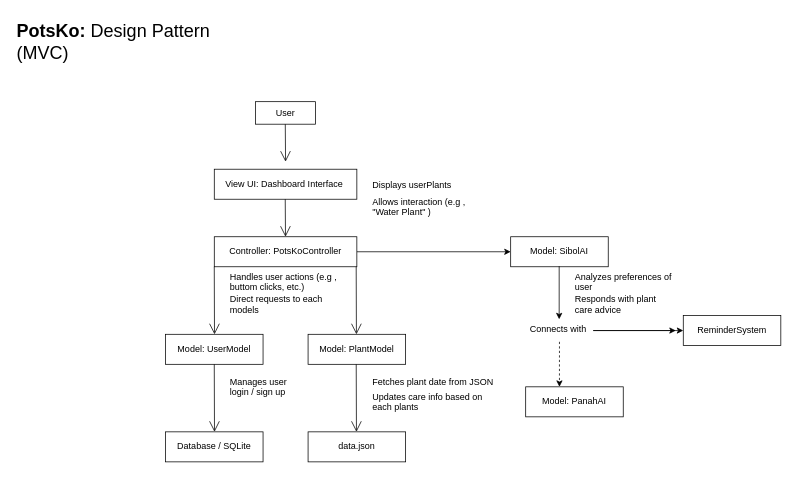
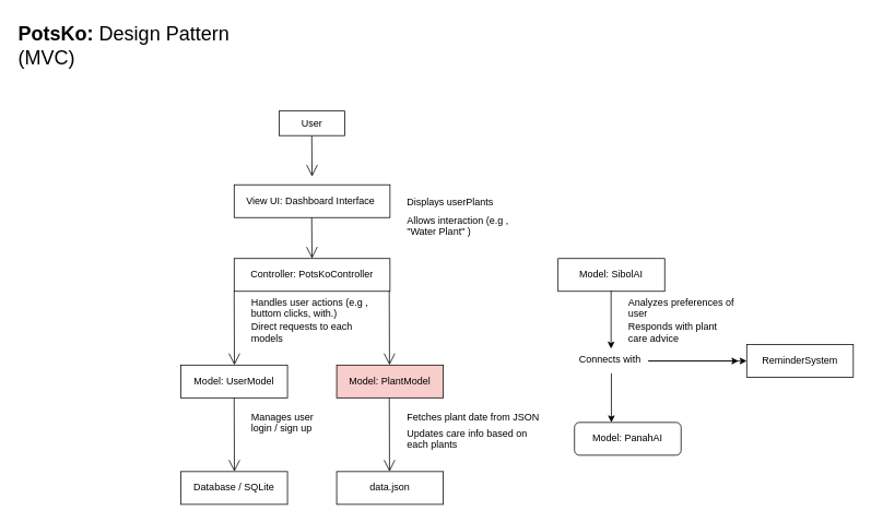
  <mxCell id="0" />
  <mxCell id="1" parent="0" />
  <mxCell id="2" value="&lt;h1 style=&quot;margin-top: 0px;&quot;&gt;PotsKo: &lt;span style=&quot;font-weight: 400;&quot;&gt;Design Pattern (MVC)&amp;nbsp;&lt;/span&gt;&amp;nbsp;&lt;span style=&quot;font-weight: normal;&quot;&gt;&amp;nbsp;&lt;/span&gt;&lt;/h1&gt;" style="text;html=1;whiteSpace=wrap;overflow=hidden;rounded=0;" vertex="1" parent="1"><mxGeometry x="20" y="20" width="260" height="70" as="geometry" /></mxCell>
  <mxCell id="3" value="User" style="html=1;whiteSpace=wrap;" vertex="1" parent="1"><mxGeometry x="340" y="135" width="80" height="30" as="geometry" /></mxCell>
  <mxCell id="4" value="" style="endArrow=open;endFill=1;endSize=12;html=1;" edge="1" parent="1"><mxGeometry width="160" relative="1" as="geometry"><mxPoint x="379.64" y="165" as="sourcePoint" /><mxPoint x="380" y="215" as="targetPoint" /></mxGeometry></mxCell>
  <mxCell id="5" value="View UI: Dashboard Interface&amp;nbsp;" style="html=1;whiteSpace=wrap;" vertex="1" parent="1"><mxGeometry x="285" y="225" width="190" height="40" as="geometry" /></mxCell>
  <mxCell id="6" value="Displays userPlants" style="text;strokeColor=none;fillColor=none;align=left;verticalAlign=top;spacingLeft=4;spacingRight=4;overflow=hidden;rotatable=0;points=[[0,0.5],[1,0.5]];portConstraint=eastwest;whiteSpace=wrap;html=1;" vertex="1" parent="1"><mxGeometry x="490" y="232" width="120" height="33" as="geometry" /></mxCell>
  <mxCell id="7" value="Allows interaction (e.g , &quot;Water Plant&quot; )" style="text;strokeColor=none;fillColor=none;align=left;verticalAlign=top;spacingLeft=4;spacingRight=4;overflow=hidden;rotatable=0;points=[[0,0.5],[1,0.5]];portConstraint=eastwest;whiteSpace=wrap;html=1;" vertex="1" parent="1"><mxGeometry x="490" y="255" width="140" height="40" as="geometry" /></mxCell>
  <mxCell id="8" value="" style="endArrow=open;endFill=1;endSize=12;html=1;" edge="1" parent="1"><mxGeometry width="160" relative="1" as="geometry"><mxPoint x="379.57" y="265" as="sourcePoint" /><mxPoint x="379.93" y="315" as="targetPoint" /></mxGeometry></mxCell>
- <mxCell id="9" style="edgeStyle=none;html=1;exitX=1;exitY=0.5;exitDx=0;exitDy=0;entryX=0;entryY=0.5;entryDx=0;entryDy=0;" edge="1" parent="1" source="10" target="17"><mxGeometry relative="1" as="geometry"><mxPoint x="610" y="335.368" as="targetPoint" /></mxGeometry></mxCell>
  <mxCell id="10" value="Controller: PotsKoController" style="html=1;whiteSpace=wrap;" vertex="1" parent="1"><mxGeometry x="285" y="315" width="190" height="40" as="geometry" /></mxCell>
  <mxCell id="11" value="" style="endArrow=open;endFill=1;endSize=12;html=1;" edge="1" parent="1"><mxGeometry width="160" relative="1" as="geometry"><mxPoint x="285" y="355" as="sourcePoint" /><mxPoint x="285.3" y="445" as="targetPoint" /></mxGeometry></mxCell>
- <mxCell id="12" value="Handles user actions (e.g , buttom clicks, etc.)&amp;nbsp;" style="text;strokeColor=none;fillColor=none;align=left;verticalAlign=top;spacingLeft=4;spacingRight=4;overflow=hidden;rotatable=0;points=[[0,0.5],[1,0.5]];portConstraint=eastwest;whiteSpace=wrap;html=1;" vertex="1" parent="1"><mxGeometry x="300" y="355" width="160" height="40" as="geometry" /></mxCell>
+ <mxCell id="12" value="Handles user actions (e.g , buttom clicks, with.)&amp;nbsp;" style="text;strokeColor=none;fillColor=none;align=left;verticalAlign=top;spacingLeft=4;spacingRight=4;overflow=hidden;rotatable=0;points=[[0,0.5],[1,0.5]];portConstraint=eastwest;whiteSpace=wrap;html=1;" vertex="1" parent="1"><mxGeometry x="300" y="355" width="160" height="40" as="geometry" /></mxCell>
  <mxCell id="13" value="Direct requests to each models&amp;nbsp;" style="text;strokeColor=none;fillColor=none;align=left;verticalAlign=top;spacingLeft=4;spacingRight=4;overflow=hidden;rotatable=0;points=[[0,0.5],[1,0.5]];portConstraint=eastwest;whiteSpace=wrap;html=1;" vertex="1" parent="1"><mxGeometry x="300" y="385" width="160" height="40" as="geometry" /></mxCell>
  <mxCell id="14" value="Model: UserModel" style="html=1;whiteSpace=wrap;" vertex="1" parent="1"><mxGeometry x="220" y="445" width="130" height="40" as="geometry" /></mxCell>
  <mxCell id="15" value="" style="endArrow=open;endFill=1;endSize=12;html=1;" edge="1" parent="1"><mxGeometry width="160" relative="1" as="geometry"><mxPoint x="474.13" y="355" as="sourcePoint" /><mxPoint x="474.43" y="445" as="targetPoint" /></mxGeometry></mxCell>
- <mxCell id="16" value="Model: PlantModel" style="html=1;whiteSpace=wrap;" vertex="1" parent="1"><mxGeometry x="410" y="445" width="130" height="40" as="geometry" /></mxCell>
+ <mxCell id="16" value="Model: PlantModel" style="html=1;whiteSpace=wrap;fillColor=#f8cecc;" vertex="1" parent="1"><mxGeometry x="410" y="445" width="130" height="40" as="geometry" /></mxCell>
  <mxCell id="17" value="Model: SibolAI" style="html=1;whiteSpace=wrap;" vertex="1" parent="1"><mxGeometry x="680" y="315" width="130" height="40" as="geometry" /></mxCell>
  <mxCell id="18" value="" style="endArrow=open;endFill=1;endSize=12;html=1;" edge="1" parent="1"><mxGeometry width="160" relative="1" as="geometry"><mxPoint x="285" y="485" as="sourcePoint" /><mxPoint x="285.3" y="575" as="targetPoint" /></mxGeometry></mxCell>
  <mxCell id="19" value="Manages user login / sign up" style="text;strokeColor=none;fillColor=none;align=left;verticalAlign=top;spacingLeft=4;spacingRight=4;overflow=hidden;rotatable=0;points=[[0,0.5],[1,0.5]];portConstraint=eastwest;whiteSpace=wrap;html=1;" vertex="1" parent="1"><mxGeometry x="300" y="495" width="90" height="40" as="geometry" /></mxCell>
  <mxCell id="20" value="Database / SQLite" style="html=1;whiteSpace=wrap;" vertex="1" parent="1"><mxGeometry x="220" y="575" width="130" height="40" as="geometry" /></mxCell>
  <mxCell id="21" value="" style="endArrow=open;endFill=1;endSize=12;html=1;" edge="1" parent="1"><mxGeometry width="160" relative="1" as="geometry"><mxPoint x="474.17" y="485" as="sourcePoint" /><mxPoint x="474.47" y="575" as="targetPoint" /></mxGeometry></mxCell>
  <mxCell id="22" value="data.json" style="html=1;whiteSpace=wrap;" vertex="1" parent="1"><mxGeometry x="410" y="575" width="130" height="40" as="geometry" /></mxCell>
  <mxCell id="23" value="Fetches plant date from JSON" style="text;strokeColor=none;fillColor=none;align=left;verticalAlign=top;spacingLeft=4;spacingRight=4;overflow=hidden;rotatable=0;points=[[0,0.5],[1,0.5]];portConstraint=eastwest;whiteSpace=wrap;html=1;" vertex="1" parent="1"><mxGeometry x="490" y="495" width="180" height="30" as="geometry" /></mxCell>
  <mxCell id="24" value="Updates care info based on each plants&lt;div&gt;&lt;br&gt;&lt;/div&gt;" style="text;strokeColor=none;fillColor=none;align=left;verticalAlign=top;spacingLeft=4;spacingRight=4;overflow=hidden;rotatable=0;points=[[0,0.5],[1,0.5]];portConstraint=eastwest;whiteSpace=wrap;html=1;" vertex="1" parent="1"><mxGeometry x="490" y="515" width="180" height="40" as="geometry" /></mxCell>
  <mxCell id="25" value="Analyzes preferences of user" style="text;strokeColor=none;fillColor=none;align=left;verticalAlign=top;spacingLeft=4;spacingRight=4;overflow=hidden;rotatable=0;points=[[0,0.5],[1,0.5]];portConstraint=eastwest;whiteSpace=wrap;html=1;" vertex="1" parent="1"><mxGeometry x="760" y="355" width="140" height="40" as="geometry" /></mxCell>
  <mxCell id="26" value="Responds with plant care advice" style="text;strokeColor=none;fillColor=none;align=left;verticalAlign=top;spacingLeft=4;spacingRight=4;overflow=hidden;rotatable=0;points=[[0,0.5],[1,0.5]];portConstraint=eastwest;whiteSpace=wrap;html=1;" vertex="1" parent="1"><mxGeometry x="760" y="385" width="140" height="40" as="geometry" /></mxCell>
  <mxCell id="27" value="" style="edgeStyle=none;html=1;" edge="1" parent="1" source="29" target="33"><mxGeometry relative="1" as="geometry" /></mxCell>
  <mxCell id="28" style="edgeStyle=none;html=1;" edge="1" parent="1" source="29"><mxGeometry relative="1" as="geometry"><mxPoint x="900" y="440" as="targetPoint" /></mxGeometry></mxCell>
  <mxCell id="29" value="Connects with" style="text;strokeColor=none;fillColor=none;align=left;verticalAlign=top;spacingLeft=4;spacingRight=4;overflow=hidden;rotatable=0;points=[[0,0.5],[1,0.5]];portConstraint=eastwest;whiteSpace=wrap;html=1;" vertex="1" parent="1"><mxGeometry x="700" y="425" width="90" height="30" as="geometry" /></mxCell>
  <mxCell id="30" style="edgeStyle=none;html=1;exitX=1;exitY=0.5;exitDx=0;exitDy=0;" edge="1" parent="1"><mxGeometry relative="1" as="geometry"><mxPoint x="744.62" y="424.999" as="targetPoint" /><mxPoint x="744.62" y="354.23" as="sourcePoint" /></mxGeometry></mxCell>
- <mxCell id="31" value="Model: PanahAI" style="html=1;whiteSpace=wrap;" vertex="1" parent="1"><mxGeometry x="700" y="515" width="130" height="40" as="geometry" /></mxCell>
- <mxCell id="32" style="edgeStyle=none;html=1;entryX=0.346;entryY=0;entryDx=0;entryDy=0;entryPerimeter=0;dashed=1;" edge="1" parent="1" source="29" target="31"><mxGeometry relative="1" as="geometry" /></mxCell>
+ <mxCell id="31" value="Model: PanahAI" style="html=1;whiteSpace=wrap;rounded=1;" vertex="1" parent="1"><mxGeometry x="700" y="515" width="130" height="40" as="geometry" /></mxCell>
+ <mxCell id="32" style="edgeStyle=none;html=1;entryX=0.346;entryY=0;entryDx=0;entryDy=0;entryPerimeter=0;" edge="1" parent="1" source="29" target="31"><mxGeometry relative="1" as="geometry" /></mxCell>
  <mxCell id="33" value="ReminderSystem" style="html=1;whiteSpace=wrap;" vertex="1" parent="1"><mxGeometry x="910" y="420" width="130" height="40" as="geometry" /></mxCell>
